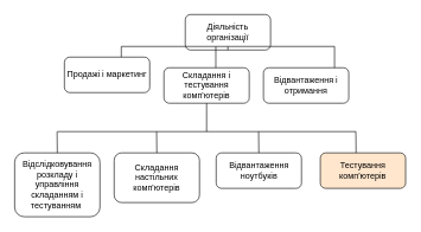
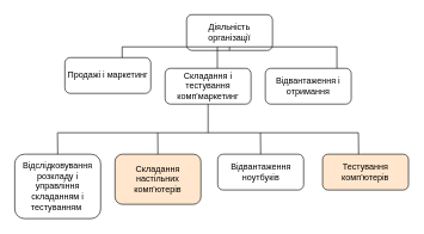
  <mxCell id="0" />
  <mxCell id="1" parent="0" />
  <mxCell id="2" value="Продажі і маркетинг" style="whiteSpace=wrap;html=1;align=center;rounded=1;" vertex="1" parent="1"><mxGeometry x="90" y="80" width="120" height="50" as="geometry" /></mxCell>
  <mxCell id="3" value="Діяльність організації" style="whiteSpace=wrap;html=1;align=center;rounded=1;" vertex="1" parent="1"><mxGeometry x="260" y="20" width="120" height="50" as="geometry" /></mxCell>
- <mxCell id="4" value="Складання і тестування комп'ютерів" style="whiteSpace=wrap;html=1;align=center;rounded=1;" vertex="1" parent="1"><mxGeometry x="230" y="95" width="120" height="50" as="geometry" /></mxCell>
+ <mxCell id="4" value="Складання і тестування комп'маркетинг" style="whiteSpace=wrap;html=1;align=center;rounded=1;" vertex="1" parent="1"><mxGeometry x="230" y="95" width="120" height="50" as="geometry" /></mxCell>
  <mxCell id="5" value="Відвантаження і отримання" style="whiteSpace=wrap;html=1;align=center;rounded=1;" vertex="1" parent="1"><mxGeometry x="370" y="95" width="120" height="50" as="geometry" /></mxCell>
  <mxCell id="6" value="Відслідковування розкладу і управління складанням і тестуванням&amp;nbsp;" style="whiteSpace=wrap;html=1;align=center;rounded=1;" vertex="1" parent="1"><mxGeometry x="20" y="215" width="120" height="90" as="geometry" /></mxCell>
- <mxCell id="7" value="Складання настільних комп'ютерів" style="whiteSpace=wrap;html=1;align=center;rounded=1;" vertex="1" parent="1"><mxGeometry x="160" y="215" width="120" height="70" as="geometry" /></mxCell>
+ <mxCell id="7" value="Складання настільних комп'ютерів" style="whiteSpace=wrap;html=1;align=center;rounded=1;fillColor=#ffe6cc;" vertex="1" parent="1"><mxGeometry x="160" y="215" width="120" height="70" as="geometry" /></mxCell>
  <mxCell id="8" value="Відвантаження ноутбуків" style="whiteSpace=wrap;html=1;align=center;rounded=1;" vertex="1" parent="1"><mxGeometry x="303.5" y="215" width="120" height="50" as="geometry" /></mxCell>
  <mxCell id="9" value="Тестування комп'ютерів" style="whiteSpace=wrap;html=1;align=center;rounded=1;fillColor=#ffe6cc;" vertex="1" parent="1"><mxGeometry x="450" y="215" width="120" height="50" as="geometry" /></mxCell>
  <mxCell id="10" value="" style="endArrow=none;html=1;rounded=1;entryX=0.5;entryY=1;entryDx=0;entryDy=0;" edge="1" parent="1" target="3"><mxGeometry width="50" height="50" relative="1" as="geometry"><mxPoint x="320" y="65" as="sourcePoint" /><mxPoint x="350" y="95" as="targetPoint" /></mxGeometry></mxCell>
  <mxCell id="11" value="" style="endArrow=none;html=1;rounded=1;" edge="1" parent="1"><mxGeometry width="50" height="50" relative="1" as="geometry"><mxPoint x="170" y="65" as="sourcePoint" /><mxPoint x="470" y="65" as="targetPoint" /></mxGeometry></mxCell>
  <mxCell id="12" value="" style="endArrow=none;html=1;rounded=1;exitX=0.667;exitY=0;exitDx=0;exitDy=0;exitPerimeter=0;" edge="1" parent="1" source="2"><mxGeometry width="50" height="50" relative="1" as="geometry"><mxPoint x="300" y="145" as="sourcePoint" /><mxPoint x="170" y="65" as="targetPoint" /></mxGeometry></mxCell>
  <mxCell id="13" value="" style="endArrow=none;html=1;rounded=1;exitX=0.667;exitY=0;exitDx=0;exitDy=0;exitPerimeter=0;" edge="1" parent="1"><mxGeometry width="50" height="50" relative="1" as="geometry"><mxPoint x="470" y="95" as="sourcePoint" /><mxPoint x="470" y="65" as="targetPoint" /></mxGeometry></mxCell>
  <mxCell id="14" value="" style="endArrow=none;html=1;rounded=1;exitX=0.667;exitY=0;exitDx=0;exitDy=0;exitPerimeter=0;" edge="1" parent="1"><mxGeometry width="50" height="50" relative="1" as="geometry"><mxPoint x="303" y="95" as="sourcePoint" /><mxPoint x="303" y="65" as="targetPoint" /></mxGeometry></mxCell>
  <mxCell id="15" value="" style="endArrow=none;html=1;rounded=1;" edge="1" parent="1"><mxGeometry width="50" height="50" relative="1" as="geometry"><mxPoint x="80" y="185" as="sourcePoint" /><mxPoint x="500" y="185" as="targetPoint" /></mxGeometry></mxCell>
  <mxCell id="16" value="" style="endArrow=none;html=1;rounded=1;entryX=0.5;entryY=1;entryDx=0;entryDy=0;" edge="1" parent="1" target="4"><mxGeometry width="50" height="50" relative="1" as="geometry"><mxPoint x="290" y="185" as="sourcePoint" /><mxPoint x="360" y="95" as="targetPoint" /></mxGeometry></mxCell>
  <mxCell id="17" value="" style="endArrow=none;html=1;rounded=1;entryX=0.5;entryY=1;entryDx=0;entryDy=0;" edge="1" parent="1"><mxGeometry width="50" height="50" relative="1" as="geometry"><mxPoint x="80" y="215" as="sourcePoint" /><mxPoint x="79.66" y="185" as="targetPoint" /></mxGeometry></mxCell>
  <mxCell id="18" value="" style="endArrow=none;html=1;rounded=1;entryX=0.5;entryY=1;entryDx=0;entryDy=0;" edge="1" parent="1"><mxGeometry width="50" height="50" relative="1" as="geometry"><mxPoint x="220" y="215" as="sourcePoint" /><mxPoint x="219.66" y="185" as="targetPoint" /></mxGeometry></mxCell>
  <mxCell id="19" value="" style="endArrow=none;html=1;rounded=1;entryX=0.5;entryY=1;entryDx=0;entryDy=0;" edge="1" parent="1"><mxGeometry width="50" height="50" relative="1" as="geometry"><mxPoint x="363.5" y="215" as="sourcePoint" /><mxPoint x="363.16" y="185" as="targetPoint" /></mxGeometry></mxCell>
  <mxCell id="20" value="" style="endArrow=none;html=1;rounded=1;entryX=0.5;entryY=1;entryDx=0;entryDy=0;" edge="1" parent="1"><mxGeometry width="50" height="50" relative="1" as="geometry"><mxPoint x="500.34" y="215" as="sourcePoint" /><mxPoint x="500" y="185" as="targetPoint" /></mxGeometry></mxCell>
